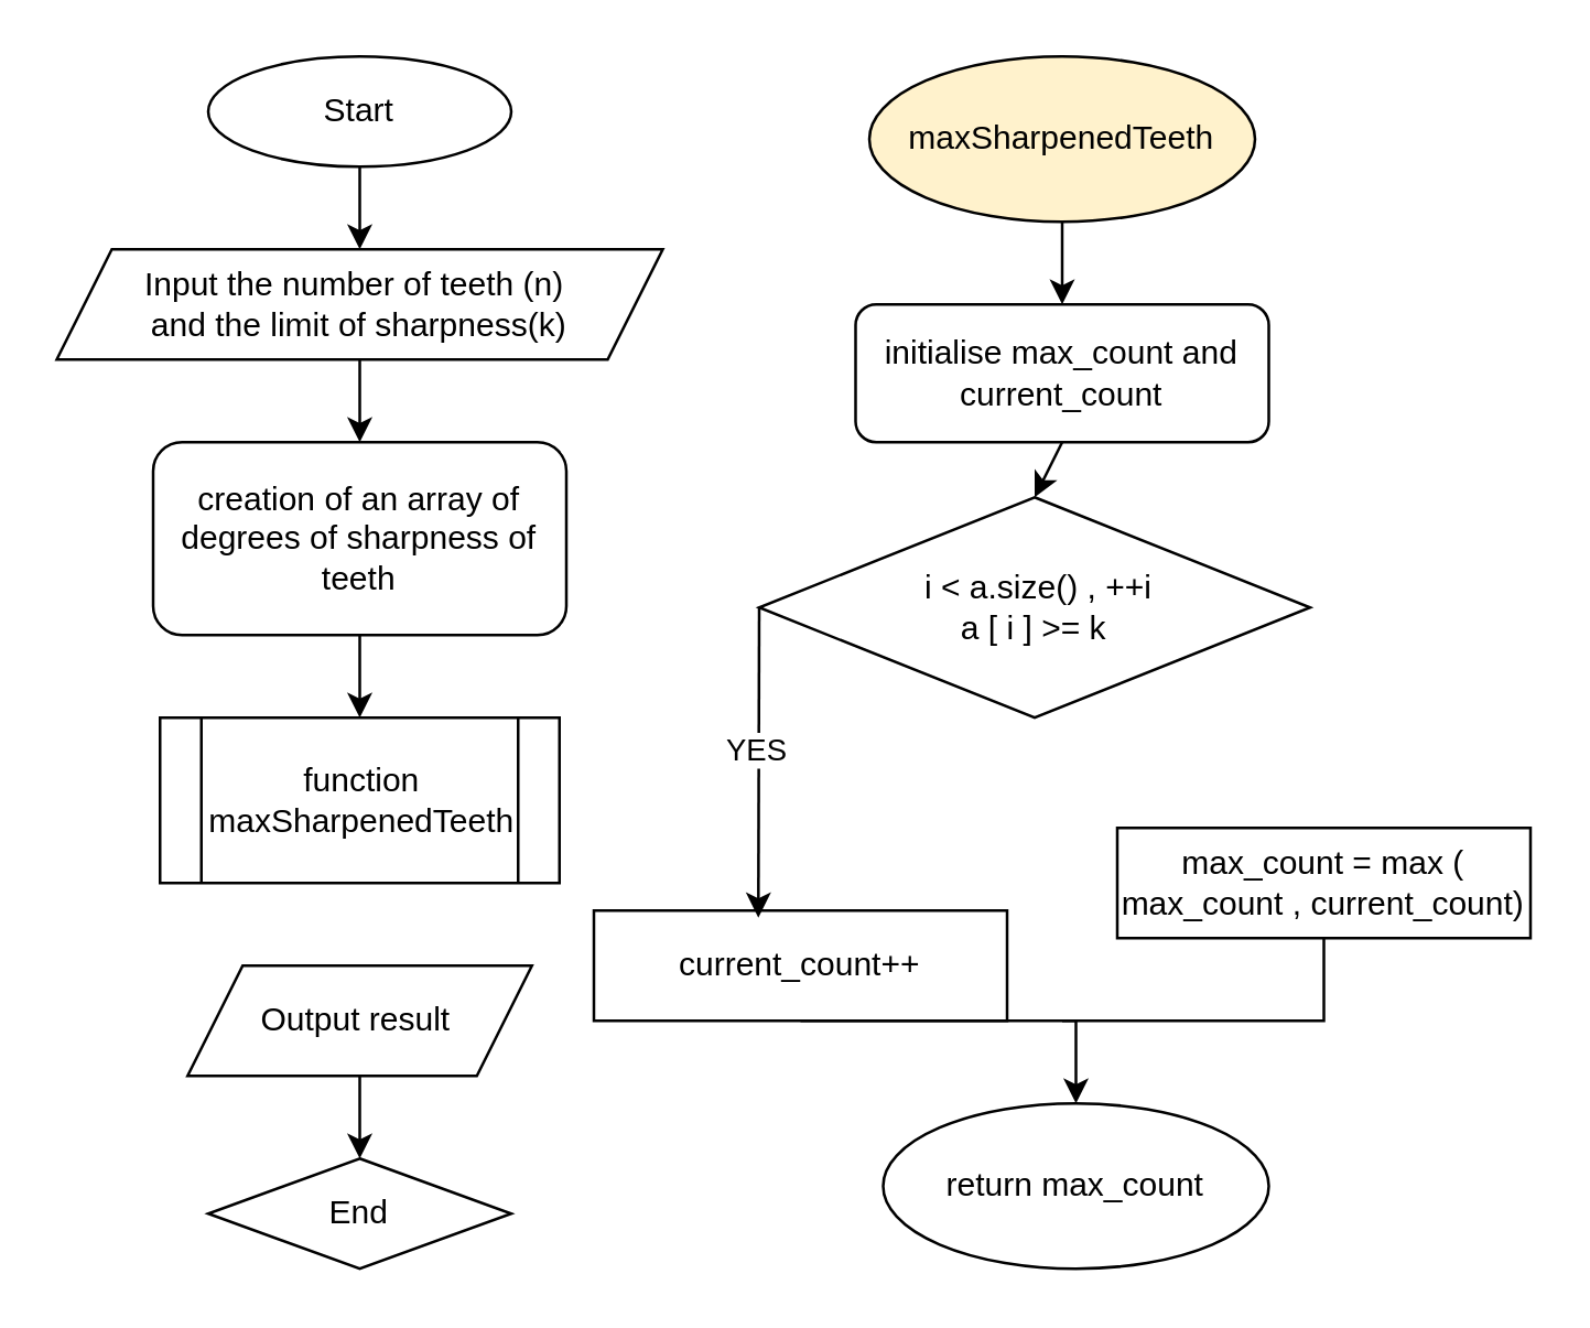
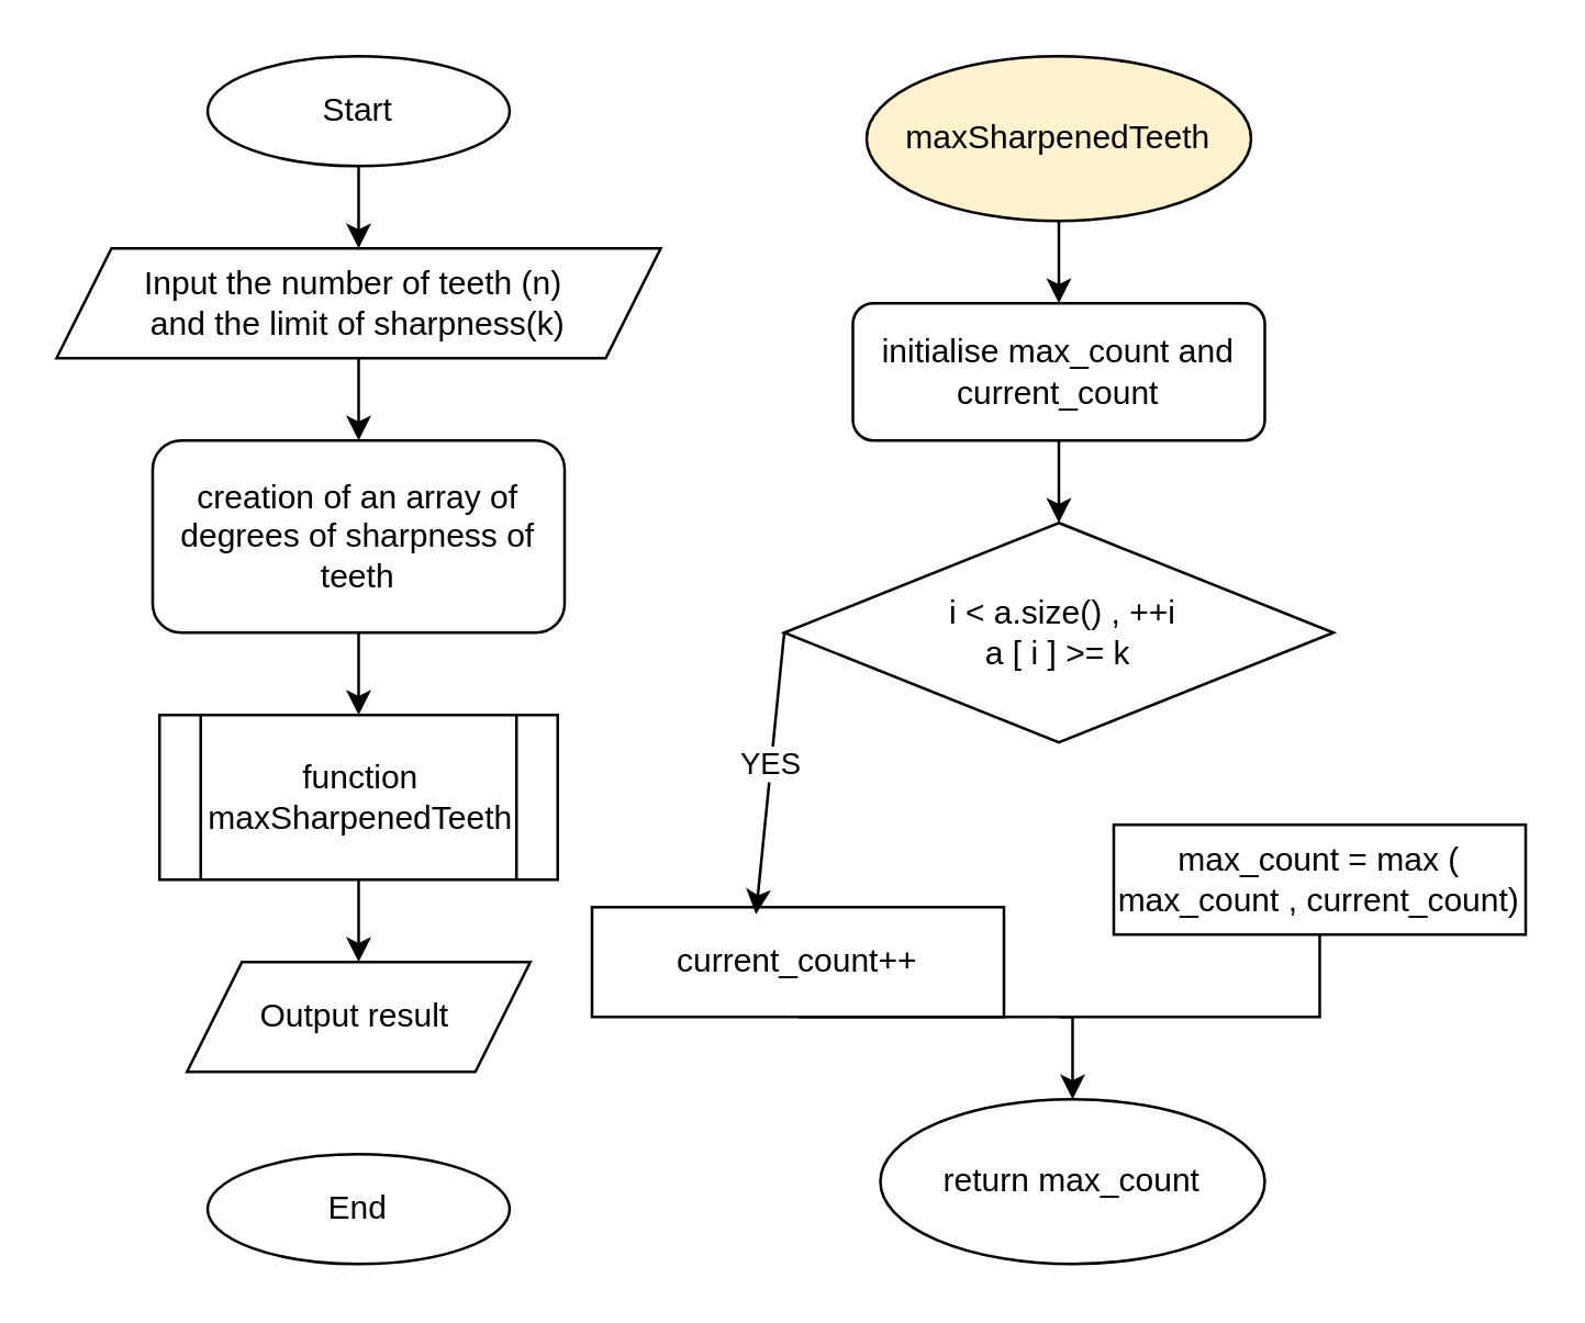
  <mxCell id="0" />
  <mxCell id="1" parent="0" />
  <mxCell id="2" value="Start" style="ellipse;whiteSpace=wrap;html=1;" parent="1" vertex="1"><mxGeometry x="75" y="20" width="110" height="40" as="geometry" /></mxCell>
- <mxCell id="3" value="End" style="rhombus;whiteSpace=wrap;html=1;" parent="1" vertex="1"><mxGeometry x="75" y="420" width="110" height="40" as="geometry" /></mxCell>
+ <mxCell id="3" value="End" style="ellipse;whiteSpace=wrap;html=1;" parent="1" vertex="1"><mxGeometry x="75" y="420" width="110" height="40" as="geometry" /></mxCell>
  <mxCell id="4" value="Input&amp;nbsp;the number of teeth (n)&amp;nbsp;&lt;div&gt;and the limit of sharpness(k)&lt;/div&gt;" style="shape=parallelogram;perimeter=parallelogramPerimeter;whiteSpace=wrap;html=1;fixedSize=1;" parent="1" vertex="1"><mxGeometry x="20" y="90" width="220" height="40" as="geometry" /></mxCell>
  <mxCell id="5" value="creation of an array of degrees of sharpness of teeth" style="rounded=1;whiteSpace=wrap;html=1;" parent="1" vertex="1"><mxGeometry x="55" y="160" width="150" height="70" as="geometry" /></mxCell>
- <mxCell id="6" value="" style="edgeStyle=orthogonalEdgeStyle;rounded=0;orthogonalLoop=1;jettySize=auto;html=1;" parent="1" source="7" target="3" edge="1"><mxGeometry relative="1" as="geometry" /></mxCell>
  <mxCell id="7" value="Output result&amp;nbsp;" style="shape=parallelogram;perimeter=parallelogramPerimeter;whiteSpace=wrap;html=1;fixedSize=1;" parent="1" vertex="1"><mxGeometry x="67.5" y="350" width="125" height="40" as="geometry" /></mxCell>
  <mxCell id="8" value="function maxSharpenedTeeth" style="shape=process;whiteSpace=wrap;html=1;backgroundOutline=1;" parent="1" vertex="1"><mxGeometry x="57.5" y="260" width="145" height="60" as="geometry" /></mxCell>
  <mxCell id="9" value="" style="endArrow=classic;html=1;rounded=0;exitX=0.5;exitY=1;exitDx=0;exitDy=0;entryX=0.5;entryY=0;entryDx=0;entryDy=0;" parent="1" source="2" target="4" edge="1"><mxGeometry width="50" height="50" relative="1" as="geometry"><mxPoint x="235" y="140" as="sourcePoint" /><mxPoint x="285" y="90" as="targetPoint" /></mxGeometry></mxCell>
  <mxCell id="10" value="" style="endArrow=classic;html=1;rounded=0;exitX=0.5;exitY=1;exitDx=0;exitDy=0;entryX=0.5;entryY=0;entryDx=0;entryDy=0;" parent="1" source="4" target="5" edge="1"><mxGeometry width="50" height="50" relative="1" as="geometry"><mxPoint x="140" y="70" as="sourcePoint" /><mxPoint x="140" y="100" as="targetPoint" /></mxGeometry></mxCell>
  <mxCell id="11" value="" style="endArrow=classic;html=1;rounded=0;exitX=0.5;exitY=1;exitDx=0;exitDy=0;" parent="1" source="5" target="8" edge="1"><mxGeometry width="50" height="50" relative="1" as="geometry"><mxPoint x="150" y="80" as="sourcePoint" /><mxPoint x="150" y="110" as="targetPoint" /></mxGeometry></mxCell>
+ <mxCell id="12" value="" style="endArrow=classic;html=1;rounded=0;exitX=0.5;exitY=1;exitDx=0;exitDy=0;entryX=0.5;entryY=0;entryDx=0;entryDy=0;" parent="1" source="8" target="7" edge="1"><mxGeometry width="50" height="50" relative="1" as="geometry"><mxPoint x="160" y="90" as="sourcePoint" /><mxPoint x="160" y="120" as="targetPoint" /></mxGeometry></mxCell>
  <mxCell id="13" value="maxSharpenedTeeth" style="ellipse;whiteSpace=wrap;html=1;fillColor=#fff2cc;" parent="1" vertex="1"><mxGeometry x="315" y="20" width="140" height="60" as="geometry" /></mxCell>
  <mxCell id="14" value="initialise max_count and current_count" style="rounded=1;whiteSpace=wrap;html=1;" parent="1" vertex="1"><mxGeometry x="310" y="110" width="150" height="50" as="geometry" /></mxCell>
- <mxCell id="15" value="&amp;nbsp;i &amp;lt; a.size() , ++i&lt;div&gt;a [ i ] &amp;gt;= k&lt;/div&gt;" style="rhombus;whiteSpace=wrap;html=1;labelBackgroundColor=none;" parent="1" vertex="1"><mxGeometry x="275" y="180" width="200" height="80" as="geometry" /></mxCell>
+ <mxCell id="15" value="&amp;nbsp;i &amp;lt; a.size() , ++i&lt;div&gt;a [ i ] &amp;gt;= k&lt;/div&gt;" style="rhombus;whiteSpace=wrap;html=1;labelBackgroundColor=none;" parent="1" vertex="1"><mxGeometry x="285" y="190" width="200" height="80" as="geometry" /></mxCell>
  <mxCell id="16" value="current_count++" style="rounded=0;whiteSpace=wrap;html=1;" parent="1" vertex="1"><mxGeometry x="215" y="330" width="150" height="40" as="geometry" /></mxCell>
  <mxCell id="17" value="max_count = max ( max_count , current_count)" style="rounded=0;whiteSpace=wrap;html=1;" parent="1" vertex="1"><mxGeometry x="405" y="300" width="150" height="40" as="geometry" /></mxCell>
  <mxCell id="18" value="return max_count" style="ellipse;whiteSpace=wrap;html=1;" parent="1" vertex="1"><mxGeometry x="320" y="400" width="140" height="60" as="geometry" /></mxCell>
  <mxCell id="19" value="" style="endArrow=classic;html=1;rounded=0;exitX=0.5;exitY=1;exitDx=0;exitDy=0;" parent="1" source="13" edge="1"><mxGeometry width="50" height="50" relative="1" as="geometry"><mxPoint x="335" y="340" as="sourcePoint" /><mxPoint x="385" y="110" as="targetPoint" /></mxGeometry></mxCell>
  <mxCell id="20" value="" style="endArrow=classic;html=1;rounded=0;exitX=0.5;exitY=1;exitDx=0;exitDy=0;entryX=0.5;entryY=0;entryDx=0;entryDy=0;" parent="1" source="14" target="15" edge="1"><mxGeometry width="50" height="50" relative="1" as="geometry"><mxPoint x="395" y="90" as="sourcePoint" /><mxPoint x="395" y="120" as="targetPoint" /></mxGeometry></mxCell>
  <mxCell id="21" value="" style="endArrow=classic;html=1;rounded=0;exitX=0;exitY=0.5;exitDx=0;exitDy=0;entryX=0.398;entryY=0.064;entryDx=0;entryDy=0;entryPerimeter=0;" parent="1" source="15" target="16" edge="1"><mxGeometry width="50" height="50" relative="1" as="geometry"><mxPoint x="405" y="100" as="sourcePoint" /><mxPoint x="405" y="130" as="targetPoint" /></mxGeometry></mxCell>
  <mxCell id="22" value="YES" style="edgeLabel;html=1;align=center;verticalAlign=middle;resizable=0;points=[];" parent="21" vertex="1" connectable="0"><mxGeometry x="-0.072" y="-1" relative="1" as="geometry"><mxPoint as="offset" /></mxGeometry></mxCell>
  <mxCell id="23" value="" style="endArrow=classic;html=1;rounded=0;exitX=0.5;exitY=1;exitDx=0;exitDy=0;entryX=0.5;entryY=0;entryDx=0;entryDy=0;" parent="1" source="16" target="18" edge="1"><mxGeometry width="50" height="50" relative="1" as="geometry"><mxPoint x="335" y="330" as="sourcePoint" /><mxPoint x="385" y="280" as="targetPoint" /><Array as="points"><mxPoint x="300" y="370" /><mxPoint x="390" y="370" /></Array></mxGeometry></mxCell>
  <mxCell id="24" value="" style="endArrow=none;html=1;rounded=0;entryX=0.5;entryY=1;entryDx=0;entryDy=0;" parent="1" target="17" edge="1"><mxGeometry width="50" height="50" relative="1" as="geometry"><mxPoint x="385" y="370" as="sourcePoint" /><mxPoint x="385" y="280" as="targetPoint" /><Array as="points"><mxPoint x="480" y="370" /></Array></mxGeometry></mxCell>
